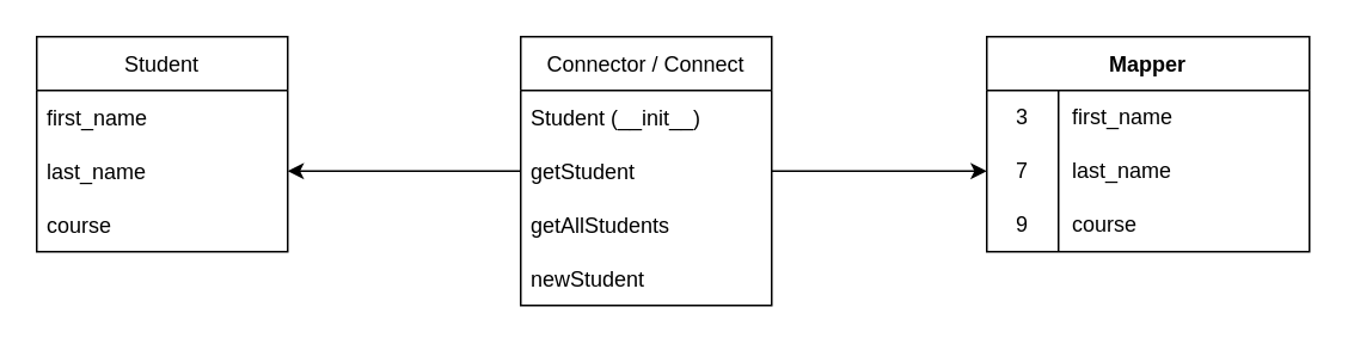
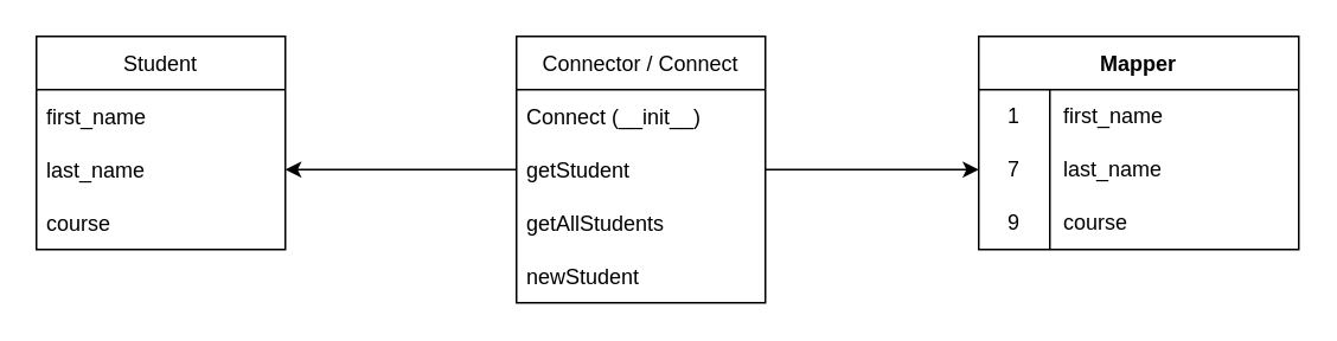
  <mxCell id="0" />
  <mxCell id="1" parent="0" />
  <mxCell id="2" value="Mapper" style="shape=table;startSize=30;container=1;collapsible=0;childLayout=tableLayout;fixedRows=1;rowLines=0;fontStyle=1;" vertex="1" parent="1"><mxGeometry x="550" y="20" width="180" height="120" as="geometry" /></mxCell>
  <mxCell id="3" value="" style="shape=tableRow;horizontal=0;startSize=0;swimlaneHead=0;swimlaneBody=0;top=0;left=0;bottom=0;right=0;collapsible=0;dropTarget=0;fillColor=none;points=[[0,0.5],[1,0.5]];portConstraint=eastwest;" vertex="1" parent="2"><mxGeometry y="30" width="180" height="30" as="geometry" /></mxCell>
- <mxCell id="4" value="3" style="shape=partialRectangle;html=1;whiteSpace=wrap;connectable=0;fillColor=none;top=0;left=0;bottom=0;right=0;overflow=hidden;pointerEvents=1;" vertex="1" parent="3"><mxGeometry width="40" height="30" as="geometry"><mxRectangle width="40" height="30" as="alternateBounds" /></mxGeometry></mxCell>
+ <mxCell id="4" value="1" style="shape=partialRectangle;html=1;whiteSpace=wrap;connectable=0;fillColor=none;top=0;left=0;bottom=0;right=0;overflow=hidden;pointerEvents=1;" vertex="1" parent="3"><mxGeometry width="40" height="30" as="geometry"><mxRectangle width="40" height="30" as="alternateBounds" /></mxGeometry></mxCell>
  <mxCell id="5" value="first_name" style="shape=partialRectangle;html=1;whiteSpace=wrap;connectable=0;fillColor=none;top=0;left=0;bottom=0;right=0;align=left;spacingLeft=6;overflow=hidden;" vertex="1" parent="3"><mxGeometry x="40" width="140" height="30" as="geometry"><mxRectangle width="140" height="30" as="alternateBounds" /></mxGeometry></mxCell>
  <mxCell id="6" value="" style="shape=tableRow;horizontal=0;startSize=0;swimlaneHead=0;swimlaneBody=0;top=0;left=0;bottom=0;right=0;collapsible=0;dropTarget=0;fillColor=none;points=[[0,0.5],[1,0.5]];portConstraint=eastwest;" vertex="1" parent="2"><mxGeometry y="60" width="180" height="30" as="geometry" /></mxCell>
  <mxCell id="7" value="7" style="shape=partialRectangle;html=1;whiteSpace=wrap;connectable=0;fillColor=none;top=0;left=0;bottom=0;right=0;overflow=hidden;" vertex="1" parent="6"><mxGeometry width="40" height="30" as="geometry"><mxRectangle width="40" height="30" as="alternateBounds" /></mxGeometry></mxCell>
  <mxCell id="8" value="last_name" style="shape=partialRectangle;html=1;whiteSpace=wrap;connectable=0;fillColor=none;top=0;left=0;bottom=0;right=0;align=left;spacingLeft=6;overflow=hidden;" vertex="1" parent="6"><mxGeometry x="40" width="140" height="30" as="geometry"><mxRectangle width="140" height="30" as="alternateBounds" /></mxGeometry></mxCell>
  <mxCell id="9" value="" style="shape=tableRow;horizontal=0;startSize=0;swimlaneHead=0;swimlaneBody=0;top=0;left=0;bottom=0;right=0;collapsible=0;dropTarget=0;fillColor=none;points=[[0,0.5],[1,0.5]];portConstraint=eastwest;" vertex="1" parent="2"><mxGeometry y="90" width="180" height="30" as="geometry" /></mxCell>
  <mxCell id="10" value="9" style="shape=partialRectangle;html=1;whiteSpace=wrap;connectable=0;fillColor=none;top=0;left=0;bottom=0;right=0;overflow=hidden;" vertex="1" parent="9"><mxGeometry width="40" height="30" as="geometry"><mxRectangle width="40" height="30" as="alternateBounds" /></mxGeometry></mxCell>
  <mxCell id="11" value="course" style="shape=partialRectangle;html=1;whiteSpace=wrap;connectable=0;fillColor=none;top=0;left=0;bottom=0;right=0;align=left;spacingLeft=6;overflow=hidden;" vertex="1" parent="9"><mxGeometry x="40" width="140" height="30" as="geometry"><mxRectangle width="140" height="30" as="alternateBounds" /></mxGeometry></mxCell>
  <mxCell id="12" value="Student" style="swimlane;fontStyle=0;childLayout=stackLayout;horizontal=1;startSize=30;horizontalStack=0;resizeParent=1;resizeParentMax=0;resizeLast=0;collapsible=1;marginBottom=0;" vertex="1" parent="1"><mxGeometry x="20" y="20" width="140" height="120" as="geometry" /></mxCell>
  <mxCell id="13" value="first_name" style="text;strokeColor=none;fillColor=none;align=left;verticalAlign=middle;spacingLeft=4;spacingRight=4;overflow=hidden;points=[[0,0.5],[1,0.5]];portConstraint=eastwest;rotatable=0;" vertex="1" parent="12"><mxGeometry y="30" width="140" height="30" as="geometry" /></mxCell>
  <mxCell id="14" value="last_name" style="text;strokeColor=none;fillColor=none;align=left;verticalAlign=middle;spacingLeft=4;spacingRight=4;overflow=hidden;points=[[0,0.5],[1,0.5]];portConstraint=eastwest;rotatable=0;" vertex="1" parent="12"><mxGeometry y="60" width="140" height="30" as="geometry" /></mxCell>
  <mxCell id="15" value="course" style="text;strokeColor=none;fillColor=none;align=left;verticalAlign=middle;spacingLeft=4;spacingRight=4;overflow=hidden;points=[[0,0.5],[1,0.5]];portConstraint=eastwest;rotatable=0;" vertex="1" parent="12"><mxGeometry y="90" width="140" height="30" as="geometry" /></mxCell>
  <mxCell id="16" value="Connector / Connect" style="swimlane;fontStyle=0;childLayout=stackLayout;horizontal=1;startSize=30;horizontalStack=0;resizeParent=1;resizeParentMax=0;resizeLast=0;collapsible=1;marginBottom=0;" vertex="1" parent="1"><mxGeometry x="290" y="20" width="140" height="150" as="geometry" /></mxCell>
- <mxCell id="17" value="Student (__init__)" style="text;strokeColor=none;fillColor=none;align=left;verticalAlign=middle;spacingLeft=4;spacingRight=4;overflow=hidden;points=[[0,0.5],[1,0.5]];portConstraint=eastwest;rotatable=0;" vertex="1" parent="16"><mxGeometry y="30" width="140" height="30" as="geometry" /></mxCell>
+ <mxCell id="17" value="Connect (__init__)" style="text;strokeColor=none;fillColor=none;align=left;verticalAlign=middle;spacingLeft=4;spacingRight=4;overflow=hidden;points=[[0,0.5],[1,0.5]];portConstraint=eastwest;rotatable=0;" vertex="1" parent="16"><mxGeometry y="30" width="140" height="30" as="geometry" /></mxCell>
  <mxCell id="18" value="getStudent" style="text;strokeColor=none;fillColor=none;align=left;verticalAlign=middle;spacingLeft=4;spacingRight=4;overflow=hidden;points=[[0,0.5],[1,0.5]];portConstraint=eastwest;rotatable=0;" vertex="1" parent="16"><mxGeometry y="60" width="140" height="30" as="geometry" /></mxCell>
  <mxCell id="19" value="getAllStudents" style="text;strokeColor=none;fillColor=none;align=left;verticalAlign=middle;spacingLeft=4;spacingRight=4;overflow=hidden;points=[[0,0.5],[1,0.5]];portConstraint=eastwest;rotatable=0;" vertex="1" parent="16"><mxGeometry y="90" width="140" height="30" as="geometry" /></mxCell>
  <mxCell id="20" value="newStudent" style="text;strokeColor=none;fillColor=none;align=left;verticalAlign=middle;spacingLeft=4;spacingRight=4;overflow=hidden;points=[[0,0.5],[1,0.5]];portConstraint=eastwest;rotatable=0;" vertex="1" parent="16"><mxGeometry y="120" width="140" height="30" as="geometry" /></mxCell>
  <mxCell id="21" style="edgeStyle=orthogonalEdgeStyle;rounded=0;orthogonalLoop=1;jettySize=auto;html=1;exitX=0;exitY=0.5;exitDx=0;exitDy=0;entryX=1;entryY=0.5;entryDx=0;entryDy=0;" edge="1" parent="1" source="18" target="14"><mxGeometry relative="1" as="geometry" /></mxCell>
  <mxCell id="22" style="edgeStyle=orthogonalEdgeStyle;rounded=0;orthogonalLoop=1;jettySize=auto;html=1;exitX=1;exitY=0.5;exitDx=0;exitDy=0;entryX=0;entryY=0.5;entryDx=0;entryDy=0;" edge="1" parent="1" source="18" target="6"><mxGeometry relative="1" as="geometry" /></mxCell>
